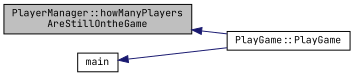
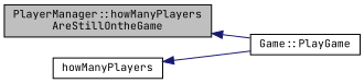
  digraph {
    fontname="JetBrains Mono"
    rankdir=LR
    node [color=black fillcolor=white fontname="JetBrains Mono" fontsize=10 shape=record style=filled]
    edge [color=midnightblue dir=back fontname="JetBrains Mono" fontsize=10 labelfontname=FreeSans labelfontsize=10 style=solid]
    n1 [fillcolor=grey75 fontcolor=black height=0.2 label="PlayerManager::howManyPlayers\lAreStillOntheGame" width=0.4]
-   n2 [height=0.2 label="PlayGame::PlayGame" width=0.4]
-   n3 [height=0.2 label=main width=0.4]
+   n2 [height=0.2 label="Game::PlayGame" width=0.4]
+   n3 [height=0.2 label=howManyPlayers width=0.4]
    n1 -> n2
    n3 -> n2
  }
